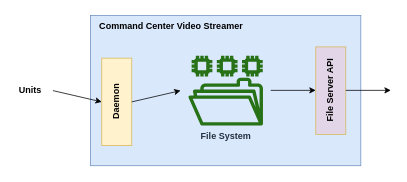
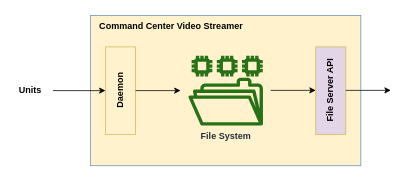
  <mxCell id="0" />
  <mxCell id="1" parent="0" />
- <mxCell id="2" value="&lt;b&gt;Command Center Video Streamer&lt;/b&gt;" style="rounded=0;whiteSpace=wrap;html=1;fillColor=#dae8fc;strokeColor=#6c8ebf;align=left;spacingLeft=10;verticalAlign=top;" vertex="1" parent="1"><mxGeometry x="120" y="20" width="360" height="200" as="geometry" /></mxCell>
+ <mxCell id="2" value="&lt;b&gt;Command Center Video Streamer&lt;/b&gt;" style="rounded=0;whiteSpace=wrap;html=1;fillColor=#fff2cc;strokeColor=#6c8ebf;align=left;spacingLeft=10;verticalAlign=top;" vertex="1" parent="1"><mxGeometry x="120" y="20" width="360" height="200" as="geometry" /></mxCell>
  <mxCell id="3" value="&lt;b&gt;File System&lt;/b&gt;" style="outlineConnect=0;fontColor=#232F3E;gradientColor=none;fillColor=#277116;strokeColor=none;dashed=0;verticalLabelPosition=bottom;verticalAlign=top;align=center;html=1;fontSize=12;fontStyle=0;aspect=fixed;pointerEvents=1;shape=mxgraph.aws4.file_system;" vertex="1" parent="1"><mxGeometry x="250.32" y="73.5" width="99.37" height="93" as="geometry" /></mxCell>
  <mxCell id="4" value="&lt;b&gt;File Server API&lt;/b&gt;" style="rounded=0;whiteSpace=wrap;html=1;verticalAlign=middle;horizontal=0;fillColor=#e1d5e7;strokeColor=#d6b656;" vertex="1" parent="1"><mxGeometry x="420" y="61.75" width="40" height="116.5" as="geometry" /></mxCell>
- <mxCell id="5" value="&lt;b&gt;Daemon&lt;br&gt;&lt;/b&gt;" style="rounded=0;whiteSpace=wrap;html=1;verticalAlign=middle;horizontal=0;fillColor=#fff2cc;strokeColor=#d6b656;" vertex="1" parent="1"><mxGeometry x="135" y="76.75" width="40" height="116.5" as="geometry" /></mxCell>
+ <mxCell id="5" value="&lt;b&gt;Daemon&lt;br&gt;&lt;/b&gt;" style="rounded=0;whiteSpace=wrap;html=1;verticalAlign=middle;horizontal=0;fillColor=#fff2cc;strokeColor=#d6b656;" vertex="1" parent="1"><mxGeometry x="140" y="61.75" width="40" height="116.5" as="geometry" /></mxCell>
  <mxCell id="6" value="" style="endArrow=classic;html=1;entryX=0;entryY=0.5;entryDx=0;entryDy=0;" edge="1" parent="1" target="5"><mxGeometry width="50" height="50" relative="1" as="geometry"><mxPoint x="70" y="120" as="sourcePoint" /><mxPoint x="400" y="180" as="targetPoint" /></mxGeometry></mxCell>
  <mxCell id="7" value="" style="endArrow=classic;html=1;exitX=1;exitY=0.5;exitDx=0;exitDy=0;" edge="1" parent="1" source="5"><mxGeometry width="50" height="50" relative="1" as="geometry"><mxPoint x="80" y="130" as="sourcePoint" /><mxPoint x="240" y="120" as="targetPoint" /></mxGeometry></mxCell>
  <mxCell id="8" value="" style="endArrow=classic;html=1;exitX=1;exitY=0.5;exitDx=0;exitDy=0;" edge="1" parent="1"><mxGeometry width="50" height="50" relative="1" as="geometry"><mxPoint x="360" y="119.66" as="sourcePoint" /><mxPoint x="420" y="119.66" as="targetPoint" /></mxGeometry></mxCell>
  <mxCell id="9" value="" style="endArrow=classic;html=1;exitX=1;exitY=0.5;exitDx=0;exitDy=0;" edge="1" parent="1"><mxGeometry width="50" height="50" relative="1" as="geometry"><mxPoint x="460" y="119.66" as="sourcePoint" /><mxPoint x="520" y="119.66" as="targetPoint" /></mxGeometry></mxCell>
  <mxCell id="10" value="&lt;b&gt;Units&lt;/b&gt;" style="text;html=1;strokeColor=none;fillColor=none;align=center;verticalAlign=middle;whiteSpace=wrap;rounded=0;" vertex="1" parent="1"><mxGeometry x="20" y="110" width="40" height="20" as="geometry" /></mxCell>
